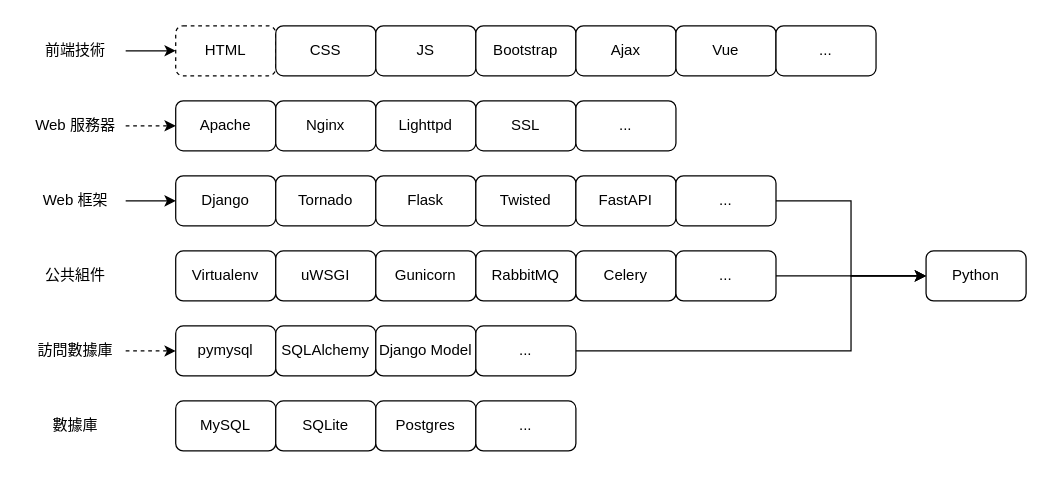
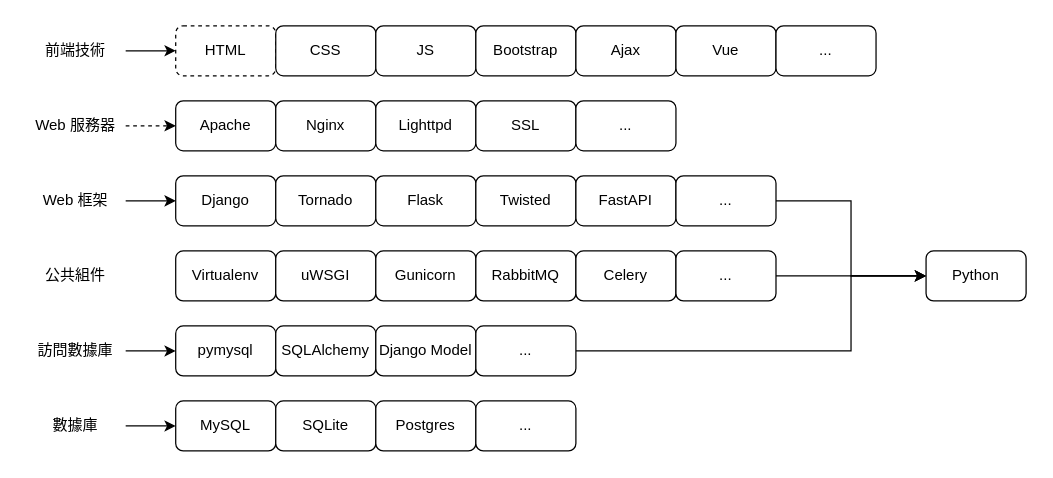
  <mxCell id="0" />
  <mxCell id="1" parent="0" />
  <mxCell id="2" value="HTML" style="rounded=1;whiteSpace=wrap;html=1;dashed=1;" parent="1" vertex="1"><mxGeometry x="140" y="20" width="80" height="40" as="geometry" /></mxCell>
  <mxCell id="3" style="edgeStyle=orthogonalEdgeStyle;rounded=0;orthogonalLoop=1;jettySize=auto;html=1;entryX=0;entryY=0.5;entryDx=0;entryDy=0;" parent="1" source="4" target="2" edge="1"><mxGeometry relative="1" as="geometry" /></mxCell>
  <mxCell id="4" value="前端技術" style="text;html=1;strokeColor=none;fillColor=none;align=center;verticalAlign=middle;whiteSpace=wrap;rounded=0;" parent="1" vertex="1"><mxGeometry x="20" y="20" width="80" height="40" as="geometry" /></mxCell>
  <mxCell id="5" style="edgeStyle=orthogonalEdgeStyle;rounded=0;orthogonalLoop=1;jettySize=auto;html=1;entryX=0;entryY=0.5;entryDx=0;entryDy=0;dashed=1;" parent="1" source="6" target="19" edge="1"><mxGeometry relative="1" as="geometry" /></mxCell>
  <mxCell id="6" value="Web 服務器" style="text;html=1;strokeColor=none;fillColor=none;align=center;verticalAlign=middle;whiteSpace=wrap;rounded=0;" parent="1" vertex="1"><mxGeometry x="20" y="80" width="80" height="40" as="geometry" /></mxCell>
  <mxCell id="7" style="edgeStyle=orthogonalEdgeStyle;rounded=0;orthogonalLoop=1;jettySize=auto;html=1;entryX=0;entryY=0.5;entryDx=0;entryDy=0;" parent="1" source="8" target="23" edge="1"><mxGeometry relative="1" as="geometry" /></mxCell>
  <mxCell id="8" value="Web 框架" style="text;html=1;strokeColor=none;fillColor=none;align=center;verticalAlign=middle;whiteSpace=wrap;rounded=0;" parent="1" vertex="1"><mxGeometry x="20" y="140" width="80" height="40" as="geometry" /></mxCell>
  <mxCell id="9" value="公共組件" style="text;html=1;strokeColor=none;fillColor=none;align=center;verticalAlign=middle;whiteSpace=wrap;rounded=0;" parent="1" vertex="1"><mxGeometry x="20" y="200" width="80" height="40" as="geometry" /></mxCell>
- <mxCell id="10" style="edgeStyle=orthogonalEdgeStyle;rounded=0;orthogonalLoop=1;jettySize=auto;html=1;entryX=0;entryY=0.5;entryDx=0;entryDy=0;dashed=1;" parent="1" source="11" target="33" edge="1"><mxGeometry relative="1" as="geometry" /></mxCell>
+ <mxCell id="10" style="edgeStyle=orthogonalEdgeStyle;rounded=0;orthogonalLoop=1;jettySize=auto;html=1;entryX=0;entryY=0.5;entryDx=0;entryDy=0;" parent="1" source="11" target="33" edge="1"><mxGeometry relative="1" as="geometry" /></mxCell>
  <mxCell id="11" value="訪問數據庫" style="text;html=1;strokeColor=none;fillColor=none;align=center;verticalAlign=middle;whiteSpace=wrap;rounded=0;" parent="1" vertex="1"><mxGeometry x="20" y="260" width="80" height="40" as="geometry" /></mxCell>
+ <mxCell id="12" style="edgeStyle=orthogonalEdgeStyle;rounded=0;orthogonalLoop=1;jettySize=auto;html=1;entryX=0;entryY=0.5;entryDx=0;entryDy=0;" parent="1" source="13" target="36" edge="1"><mxGeometry relative="1" as="geometry" /></mxCell>
  <mxCell id="13" value="數據庫" style="text;html=1;strokeColor=none;fillColor=none;align=center;verticalAlign=middle;whiteSpace=wrap;rounded=0;" parent="1" vertex="1"><mxGeometry x="20" y="320" width="80" height="40" as="geometry" /></mxCell>
  <mxCell id="14" value="CSS" style="rounded=1;whiteSpace=wrap;html=1;" parent="1" vertex="1"><mxGeometry x="220" y="20" width="80" height="40" as="geometry" /></mxCell>
  <mxCell id="15" value="JS" style="rounded=1;whiteSpace=wrap;html=1;" parent="1" vertex="1"><mxGeometry x="300" y="20" width="80" height="40" as="geometry" /></mxCell>
  <mxCell id="16" value="Bootstrap" style="rounded=1;whiteSpace=wrap;html=1;" parent="1" vertex="1"><mxGeometry x="380" y="20" width="80" height="40" as="geometry" /></mxCell>
  <mxCell id="17" value="Ajax" style="rounded=1;whiteSpace=wrap;html=1;" parent="1" vertex="1"><mxGeometry x="460" y="20" width="80" height="40" as="geometry" /></mxCell>
  <mxCell id="18" value="Vue" style="rounded=1;whiteSpace=wrap;html=1;" parent="1" vertex="1"><mxGeometry x="540" y="20" width="80" height="40" as="geometry" /></mxCell>
  <mxCell id="19" value="Apache" style="rounded=1;whiteSpace=wrap;html=1;" parent="1" vertex="1"><mxGeometry x="140" y="80" width="80" height="40" as="geometry" /></mxCell>
  <mxCell id="20" value="Nginx" style="rounded=1;whiteSpace=wrap;html=1;" parent="1" vertex="1"><mxGeometry x="220" y="80" width="80" height="40" as="geometry" /></mxCell>
  <mxCell id="21" value="Lighttpd" style="rounded=1;whiteSpace=wrap;html=1;" parent="1" vertex="1"><mxGeometry x="300" y="80" width="80" height="40" as="geometry" /></mxCell>
  <mxCell id="22" value="SSL" style="rounded=1;whiteSpace=wrap;html=1;" parent="1" vertex="1"><mxGeometry x="380" y="80" width="80" height="40" as="geometry" /></mxCell>
  <mxCell id="23" value="Django" style="rounded=1;whiteSpace=wrap;html=1;" parent="1" vertex="1"><mxGeometry x="140" y="140" width="80" height="40" as="geometry" /></mxCell>
  <mxCell id="24" value="Tornado" style="rounded=1;whiteSpace=wrap;html=1;" parent="1" vertex="1"><mxGeometry x="220" y="140" width="80" height="40" as="geometry" /></mxCell>
  <mxCell id="25" value="Flask" style="rounded=1;whiteSpace=wrap;html=1;" parent="1" vertex="1"><mxGeometry x="300" y="140" width="80" height="40" as="geometry" /></mxCell>
  <mxCell id="26" value="Twisted" style="rounded=1;whiteSpace=wrap;html=1;" parent="1" vertex="1"><mxGeometry x="380" y="140" width="80" height="40" as="geometry" /></mxCell>
  <mxCell id="27" value="FastAPI" style="rounded=1;whiteSpace=wrap;html=1;" parent="1" vertex="1"><mxGeometry x="460" y="140" width="80" height="40" as="geometry" /></mxCell>
  <mxCell id="28" value="Virtualenv" style="rounded=1;whiteSpace=wrap;html=1;" parent="1" vertex="1"><mxGeometry x="140" y="200" width="80" height="40" as="geometry" /></mxCell>
  <mxCell id="29" value="uWSGI" style="rounded=1;whiteSpace=wrap;html=1;" parent="1" vertex="1"><mxGeometry x="220" y="200" width="80" height="40" as="geometry" /></mxCell>
  <mxCell id="30" value="Gunicorn" style="rounded=1;whiteSpace=wrap;html=1;" parent="1" vertex="1"><mxGeometry x="300" y="200" width="80" height="40" as="geometry" /></mxCell>
  <mxCell id="31" value="RabbitMQ" style="rounded=1;whiteSpace=wrap;html=1;" parent="1" vertex="1"><mxGeometry x="380" y="200" width="80" height="40" as="geometry" /></mxCell>
  <mxCell id="32" value="Celery" style="rounded=1;whiteSpace=wrap;html=1;" parent="1" vertex="1"><mxGeometry x="460" y="200" width="80" height="40" as="geometry" /></mxCell>
  <mxCell id="33" value="pymysql" style="rounded=1;whiteSpace=wrap;html=1;" parent="1" vertex="1"><mxGeometry x="140" y="260" width="80" height="40" as="geometry" /></mxCell>
  <mxCell id="34" value="SQLAlchemy" style="rounded=1;whiteSpace=wrap;html=1;" parent="1" vertex="1"><mxGeometry x="220" y="260" width="80" height="40" as="geometry" /></mxCell>
  <mxCell id="35" value="Django Model" style="rounded=1;whiteSpace=wrap;html=1;" parent="1" vertex="1"><mxGeometry x="300" y="260" width="80" height="40" as="geometry" /></mxCell>
  <mxCell id="36" value="MySQL" style="rounded=1;whiteSpace=wrap;html=1;" parent="1" vertex="1"><mxGeometry x="140" y="320" width="80" height="40" as="geometry" /></mxCell>
  <mxCell id="37" value="SQLite" style="rounded=1;whiteSpace=wrap;html=1;" parent="1" vertex="1"><mxGeometry x="220" y="320" width="80" height="40" as="geometry" /></mxCell>
  <mxCell id="38" value="Postgres" style="rounded=1;whiteSpace=wrap;html=1;" parent="1" vertex="1"><mxGeometry x="300" y="320" width="80" height="40" as="geometry" /></mxCell>
  <mxCell id="39" value="..." style="rounded=1;whiteSpace=wrap;html=1;" parent="1" vertex="1"><mxGeometry x="380" y="320" width="80" height="40" as="geometry" /></mxCell>
  <mxCell id="40" style="edgeStyle=orthogonalEdgeStyle;rounded=0;orthogonalLoop=1;jettySize=auto;html=1;entryX=0;entryY=0.5;entryDx=0;entryDy=0;" parent="1" source="41" target="48" edge="1"><mxGeometry relative="1" as="geometry"><Array as="points"><mxPoint x="680" y="280" /><mxPoint x="680" y="220" /></Array></mxGeometry></mxCell>
  <mxCell id="41" value="..." style="rounded=1;whiteSpace=wrap;html=1;" parent="1" vertex="1"><mxGeometry x="380" y="260" width="80" height="40" as="geometry" /></mxCell>
  <mxCell id="42" style="edgeStyle=orthogonalEdgeStyle;rounded=0;orthogonalLoop=1;jettySize=auto;html=1;entryX=0;entryY=0.5;entryDx=0;entryDy=0;" parent="1" source="43" target="48" edge="1"><mxGeometry relative="1" as="geometry" /></mxCell>
  <mxCell id="43" value="..." style="rounded=1;whiteSpace=wrap;html=1;" parent="1" vertex="1"><mxGeometry x="540" y="200" width="80" height="40" as="geometry" /></mxCell>
  <mxCell id="44" style="edgeStyle=orthogonalEdgeStyle;rounded=0;orthogonalLoop=1;jettySize=auto;html=1;entryX=0;entryY=0.5;entryDx=0;entryDy=0;" parent="1" source="45" target="48" edge="1"><mxGeometry relative="1" as="geometry" /></mxCell>
  <mxCell id="45" value="..." style="rounded=1;whiteSpace=wrap;html=1;" parent="1" vertex="1"><mxGeometry x="540" y="140" width="80" height="40" as="geometry" /></mxCell>
  <mxCell id="46" value="..." style="rounded=1;whiteSpace=wrap;html=1;" parent="1" vertex="1"><mxGeometry x="460" y="80" width="80" height="40" as="geometry" /></mxCell>
  <mxCell id="47" value="..." style="rounded=1;whiteSpace=wrap;html=1;" parent="1" vertex="1"><mxGeometry x="620" y="20" width="80" height="40" as="geometry" /></mxCell>
  <mxCell id="48" value="Python" style="rounded=1;whiteSpace=wrap;html=1;" parent="1" vertex="1"><mxGeometry x="740" y="200" width="80" height="40" as="geometry" /></mxCell>
